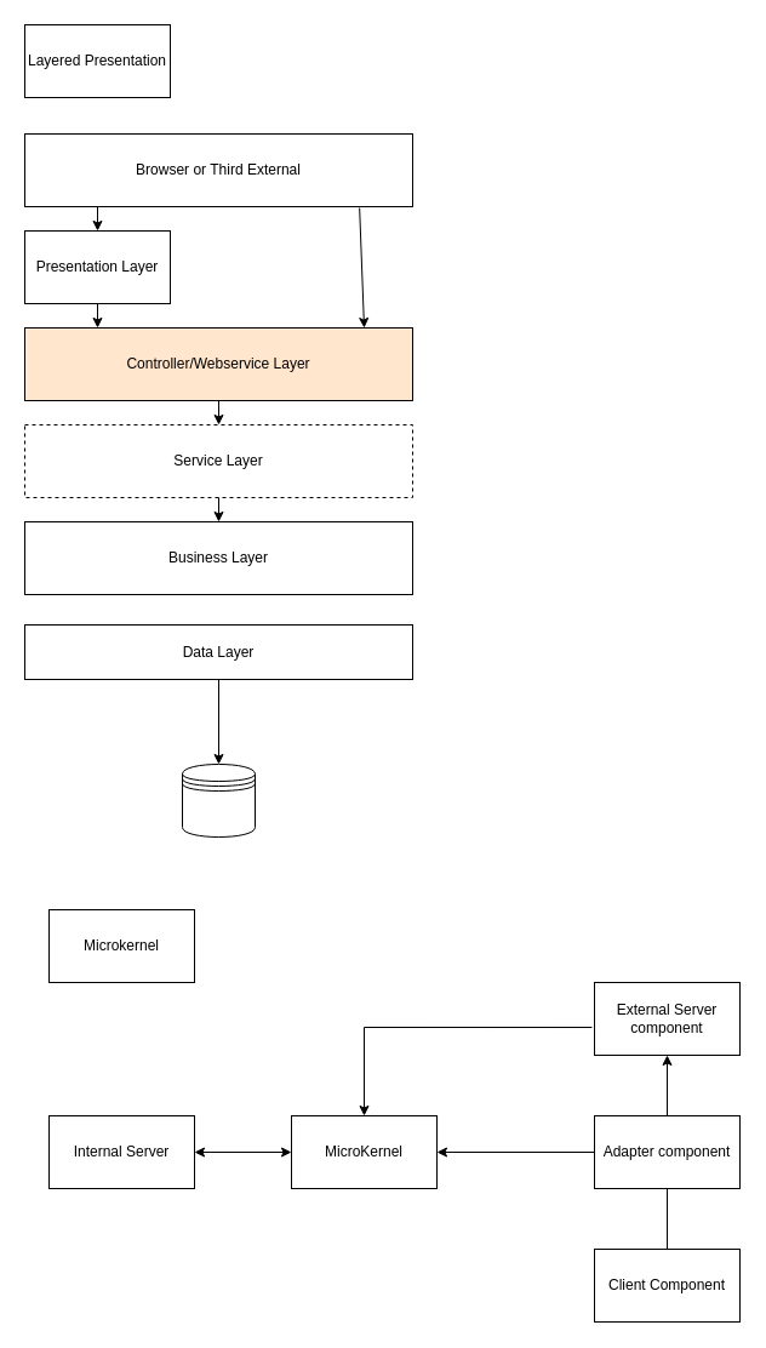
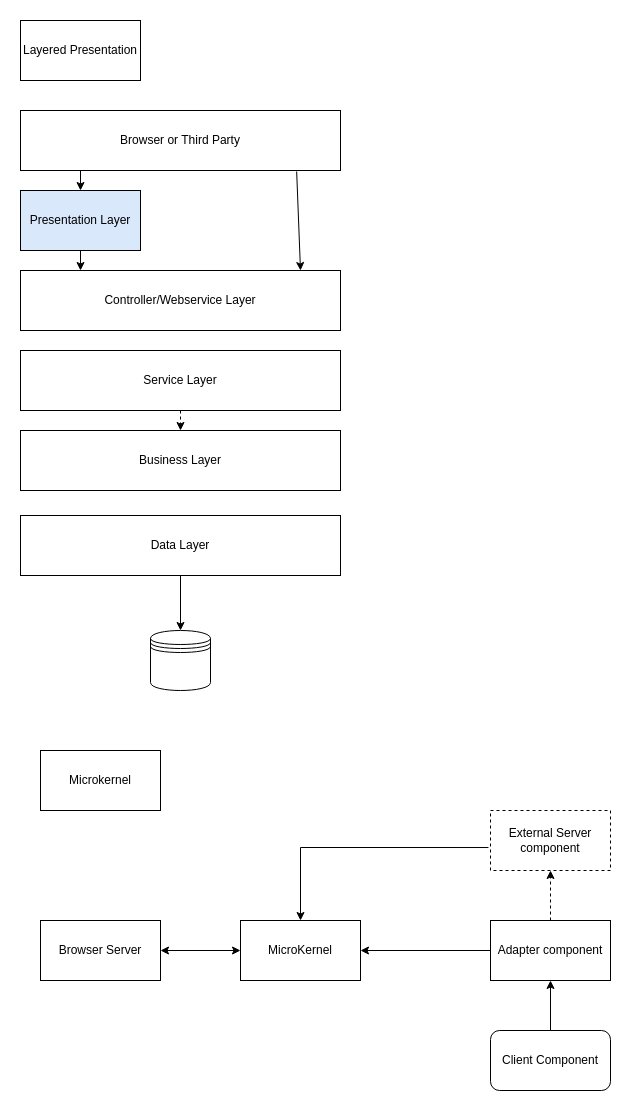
  <mxCell id="0" />
  <mxCell id="1" parent="0" />
- <mxCell id="2" value="Browser or Third External" style="rounded=0;whiteSpace=wrap;html=1;" vertex="1" parent="1"><mxGeometry x="20" y="110" width="320" height="60" as="geometry" /></mxCell>
- <mxCell id="3" value="Data Layer" style="rounded=0;whiteSpace=wrap;html=1;" vertex="1" parent="1"><mxGeometry x="20" y="515" width="320" height="45" as="geometry" /></mxCell>
- <mxCell id="4" value="Controller/Webservice Layer" style="rounded=0;whiteSpace=wrap;html=1;fillColor=#ffe6cc;" vertex="1" parent="1"><mxGeometry x="20" y="270" width="320" height="60" as="geometry" /></mxCell>
- <mxCell id="5" value="Service Layer" style="rounded=0;whiteSpace=wrap;html=1;dashed=1;" vertex="1" parent="1"><mxGeometry x="20" y="350" width="320" height="60" as="geometry" /></mxCell>
+ <mxCell id="2" value="Browser or Third Party" style="rounded=0;whiteSpace=wrap;html=1;" vertex="1" parent="1"><mxGeometry x="20" y="110" width="320" height="60" as="geometry" /></mxCell>
+ <mxCell id="3" value="Data Layer" style="rounded=0;whiteSpace=wrap;html=1;" vertex="1" parent="1"><mxGeometry x="20" y="515" width="320" height="60" as="geometry" /></mxCell>
+ <mxCell id="4" value="Controller/Webservice Layer" style="rounded=0;whiteSpace=wrap;html=1;" vertex="1" parent="1"><mxGeometry x="20" y="270" width="320" height="60" as="geometry" /></mxCell>
+ <mxCell id="5" value="Service Layer" style="rounded=0;whiteSpace=wrap;html=1;" vertex="1" parent="1"><mxGeometry x="20" y="350" width="320" height="60" as="geometry" /></mxCell>
  <mxCell id="6" value="Business Layer" style="rounded=0;whiteSpace=wrap;html=1;" vertex="1" parent="1"><mxGeometry x="20" y="430" width="320" height="60" as="geometry" /></mxCell>
- <mxCell id="7" value="" style="endArrow=classic;html=1;rounded=0;exitX=0.5;exitY=1;exitDx=0;exitDy=0;entryX=0.5;entryY=0;entryDx=0;entryDy=0;" edge="1" parent="1" source="4" target="5"><mxGeometry width="50" height="50" relative="1" as="geometry"><mxPoint x="280" y="400" as="sourcePoint" /><mxPoint x="330" y="350" as="targetPoint" /></mxGeometry></mxCell>
  <mxCell id="8" value="" style="endArrow=classic;html=1;rounded=0;exitX=0.863;exitY=1.017;exitDx=0;exitDy=0;exitPerimeter=0;" edge="1" parent="1" source="2"><mxGeometry width="50" height="50" relative="1" as="geometry"><mxPoint x="280" y="400" as="sourcePoint" /><mxPoint x="300" y="270" as="targetPoint" /></mxGeometry></mxCell>
- <mxCell id="9" value="" style="endArrow=classic;html=1;rounded=0;exitX=0.5;exitY=1;exitDx=0;exitDy=0;" edge="1" parent="1" source="5" target="6"><mxGeometry width="50" height="50" relative="1" as="geometry"><mxPoint x="280" y="400" as="sourcePoint" /><mxPoint x="330" y="350" as="targetPoint" /></mxGeometry></mxCell>
- <mxCell id="10" value="Presentation Layer" style="rounded=0;whiteSpace=wrap;html=1;" vertex="1" parent="1"><mxGeometry x="20" y="190" width="120" height="60" as="geometry" /></mxCell>
+ <mxCell id="9" value="" style="endArrow=classic;html=1;rounded=0;exitX=0.5;exitY=1;exitDx=0;exitDy=0;dashed=1;" edge="1" parent="1" source="5" target="6"><mxGeometry width="50" height="50" relative="1" as="geometry"><mxPoint x="280" y="400" as="sourcePoint" /><mxPoint x="330" y="350" as="targetPoint" /></mxGeometry></mxCell>
+ <mxCell id="10" value="Presentation Layer" style="rounded=0;whiteSpace=wrap;html=1;fillColor=#dae8fc;" vertex="1" parent="1"><mxGeometry x="20" y="190" width="120" height="60" as="geometry" /></mxCell>
  <mxCell id="11" value="" style="endArrow=classic;html=1;rounded=0;exitX=0.5;exitY=1;exitDx=0;exitDy=0;" edge="1" parent="1" source="10"><mxGeometry width="50" height="50" relative="1" as="geometry"><mxPoint x="280" y="400" as="sourcePoint" /><mxPoint x="80" y="270" as="targetPoint" /></mxGeometry></mxCell>
  <mxCell id="12" value="" style="endArrow=classic;html=1;rounded=0;" edge="1" parent="1" target="10"><mxGeometry width="50" height="50" relative="1" as="geometry"><mxPoint x="80" y="170" as="sourcePoint" /><mxPoint x="330" y="350" as="targetPoint" /></mxGeometry></mxCell>
  <mxCell id="13" value="" style="shape=datastore;whiteSpace=wrap;html=1;" vertex="1" parent="1"><mxGeometry x="150" y="630" width="60" height="60" as="geometry" /></mxCell>
  <mxCell id="14" value="" style="endArrow=classic;html=1;rounded=0;exitX=0.5;exitY=1;exitDx=0;exitDy=0;" edge="1" parent="1" source="3" target="13"><mxGeometry width="50" height="50" relative="1" as="geometry"><mxPoint x="280" y="400" as="sourcePoint" /><mxPoint x="330" y="350" as="targetPoint" /></mxGeometry></mxCell>
  <mxCell id="15" value="Layered Presentation" style="rounded=0;whiteSpace=wrap;html=1;" vertex="1" parent="1"><mxGeometry x="20" y="20" width="120" height="60" as="geometry" /></mxCell>
  <mxCell id="16" value="MicroKernel" style="rounded=0;whiteSpace=wrap;html=1;" vertex="1" parent="1"><mxGeometry x="240" y="920" width="120" height="60" as="geometry" /></mxCell>
  <mxCell id="17" value="Microkernel" style="rounded=0;whiteSpace=wrap;html=1;" vertex="1" parent="1"><mxGeometry x="40" y="750" width="120" height="60" as="geometry" /></mxCell>
- <mxCell id="18" value="Internal Server" style="rounded=0;whiteSpace=wrap;html=1;" vertex="1" parent="1"><mxGeometry x="40" y="920" width="120" height="60" as="geometry" /></mxCell>
- <mxCell id="19" value="Client Component" style="rounded=0;whiteSpace=wrap;html=1;" vertex="1" parent="1"><mxGeometry x="490" y="1030" width="120" height="60" as="geometry" /></mxCell>
+ <mxCell id="18" value="Browser Server" style="rounded=0;whiteSpace=wrap;html=1;" vertex="1" parent="1"><mxGeometry x="40" y="920" width="120" height="60" as="geometry" /></mxCell>
+ <mxCell id="19" value="Client Component" style="whiteSpace=wrap;html=1;rounded=1;" vertex="1" parent="1"><mxGeometry x="490" y="1030" width="120" height="60" as="geometry" /></mxCell>
  <mxCell id="20" value="Adapter component" style="rounded=0;whiteSpace=wrap;html=1;" vertex="1" parent="1"><mxGeometry x="490" y="920" width="120" height="60" as="geometry" /></mxCell>
- <mxCell id="21" value="External Server component" style="rounded=0;whiteSpace=wrap;html=1;" vertex="1" parent="1"><mxGeometry x="490" y="810" width="120" height="60" as="geometry" /></mxCell>
+ <mxCell id="21" value="External Server component" style="rounded=0;whiteSpace=wrap;html=1;dashed=1;" vertex="1" parent="1"><mxGeometry x="490" y="810" width="120" height="60" as="geometry" /></mxCell>
  <mxCell id="22" value="" style="endArrow=classic;html=1;rounded=0;exitX=-0.017;exitY=0.617;exitDx=0;exitDy=0;exitPerimeter=0;entryX=0.5;entryY=0;entryDx=0;entryDy=0;" edge="1" parent="1" source="21" target="16"><mxGeometry width="50" height="50" relative="1" as="geometry"><mxPoint x="280" y="980" as="sourcePoint" /><mxPoint x="330" y="930" as="targetPoint" /><Array as="points"><mxPoint x="300" y="847" /></Array></mxGeometry></mxCell>
  <mxCell id="23" value="" style="endArrow=classic;html=1;rounded=0;entryX=1;entryY=0.5;entryDx=0;entryDy=0;" edge="1" parent="1" source="20" target="16"><mxGeometry width="50" height="50" relative="1" as="geometry"><mxPoint x="280" y="980" as="sourcePoint" /><mxPoint x="330" y="930" as="targetPoint" /></mxGeometry></mxCell>
- <mxCell id="24" value="" style="endArrow=none;html=1;rounded=0;entryX=0.5;entryY=1;entryDx=0;entryDy=0;" edge="1" parent="1" source="19" target="20"><mxGeometry width="50" height="50" relative="1" as="geometry"><mxPoint x="280" y="980" as="sourcePoint" /><mxPoint x="540" y="1000" as="targetPoint" /></mxGeometry></mxCell>
- <mxCell id="25" value="" style="endArrow=classic;html=1;rounded=0;exitX=0.5;exitY=0;exitDx=0;exitDy=0;entryX=0.5;entryY=1;entryDx=0;entryDy=0;" edge="1" parent="1" source="20" target="21"><mxGeometry width="50" height="50" relative="1" as="geometry"><mxPoint x="280" y="980" as="sourcePoint" /><mxPoint x="330" y="930" as="targetPoint" /></mxGeometry></mxCell>
+ <mxCell id="24" value="" style="endArrow=classic;html=1;rounded=0;entryX=0.5;entryY=1;entryDx=0;entryDy=0;" edge="1" parent="1" source="19" target="20"><mxGeometry width="50" height="50" relative="1" as="geometry"><mxPoint x="280" y="980" as="sourcePoint" /><mxPoint x="540" y="1000" as="targetPoint" /></mxGeometry></mxCell>
+ <mxCell id="25" value="" style="endArrow=classic;html=1;rounded=0;exitX=0.5;exitY=0;exitDx=0;exitDy=0;entryX=0.5;entryY=1;entryDx=0;entryDy=0;dashed=1;" edge="1" parent="1" source="20" target="21"><mxGeometry width="50" height="50" relative="1" as="geometry"><mxPoint x="280" y="980" as="sourcePoint" /><mxPoint x="330" y="930" as="targetPoint" /></mxGeometry></mxCell>
  <mxCell id="26" value="" style="endArrow=classic;startArrow=classic;html=1;rounded=0;entryX=0;entryY=0.5;entryDx=0;entryDy=0;" edge="1" parent="1" source="18" target="16"><mxGeometry width="50" height="50" relative="1" as="geometry"><mxPoint x="280" y="980" as="sourcePoint" /><mxPoint x="330" y="930" as="targetPoint" /></mxGeometry></mxCell>
